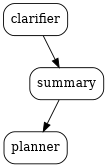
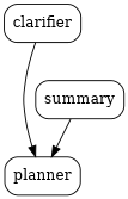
  digraph {
    node [shape=box style=rounded]
    clarifier
    planner
    summary
-   clarifier -> summary
+   clarifier -> planner
    summary -> planner
  }
